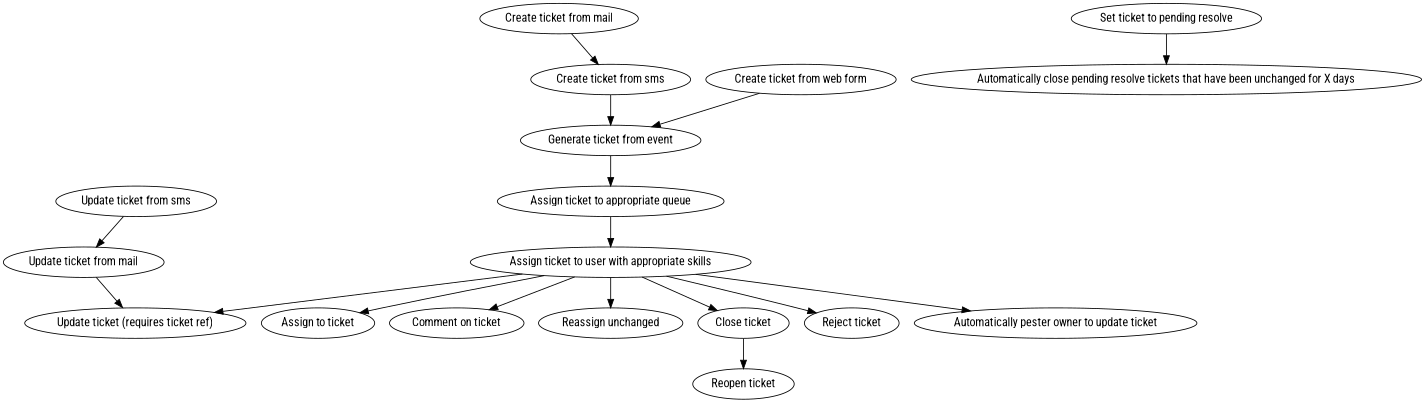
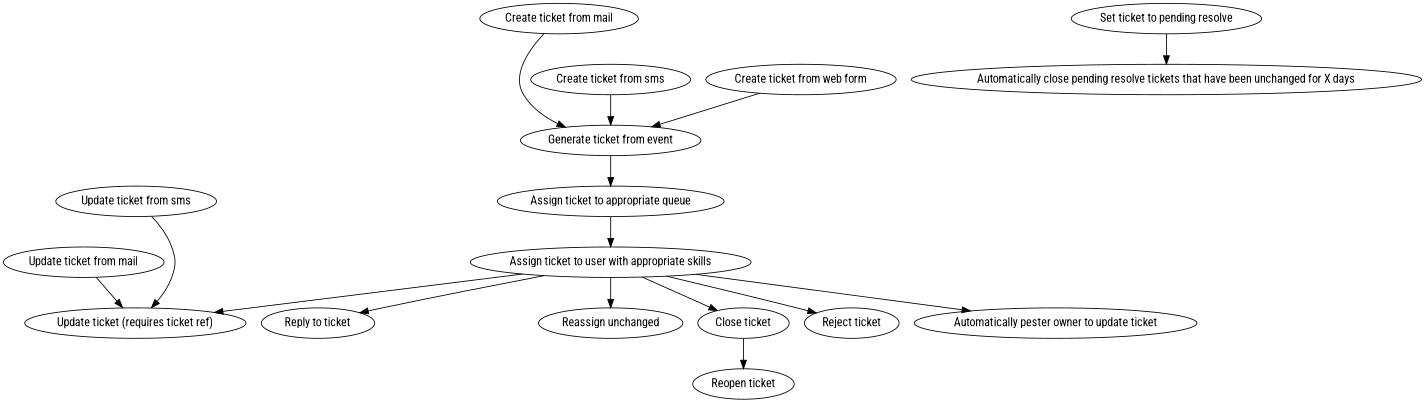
  digraph {
    fontname="Roboto Condensed"
    node [fontname="Roboto Condensed"]
    edge [fontname="Roboto Condensed"]
    n1 [label="Generate ticket from event"]
    n2 [label="Assign ticket to appropriate queue"]
    n3 [label="Assign ticket to user with appropriate skills"]
    n4 [label="Create ticket from mail"]
    n5 [label="Create ticket from sms"]
    n6 [label="Create ticket from web form"]
    n7 [label="Update ticket from mail"]
    n8 [label="Update ticket (requires ticket ref)"]
    n9 [label="Update ticket from sms"]
-   n10 [label="Assign to ticket"]
-   n11 [label="Comment on ticket"]
+   n10 [label="Reply to ticket"]
    n12 [label="Reassign unchanged"]
    n13 [label="Close ticket"]
    n14 [label="Reject ticket"]
    n15 [label="Automatically pester owner to update ticket"]
    n16 [label="Reopen ticket"]
    n17 [label="Set ticket to pending resolve"]
    n18 [label="Automatically close pending resolve tickets that have been unchanged for X days"]
    n1 -> n2
    n2 -> n3
    n3 -> n8
    n3 -> n10
-   n3 -> n11
    n3 -> n12
    n3 -> n13
    n3 -> n14
    n3 -> n15
-   n4 -> n5
+   n4 -> n1
    n5 -> n1
    n6 -> n1
    n7 -> n8
-   n9 -> n7
+   n9 -> n8
    n13 -> n16
    n17 -> n18
  }
